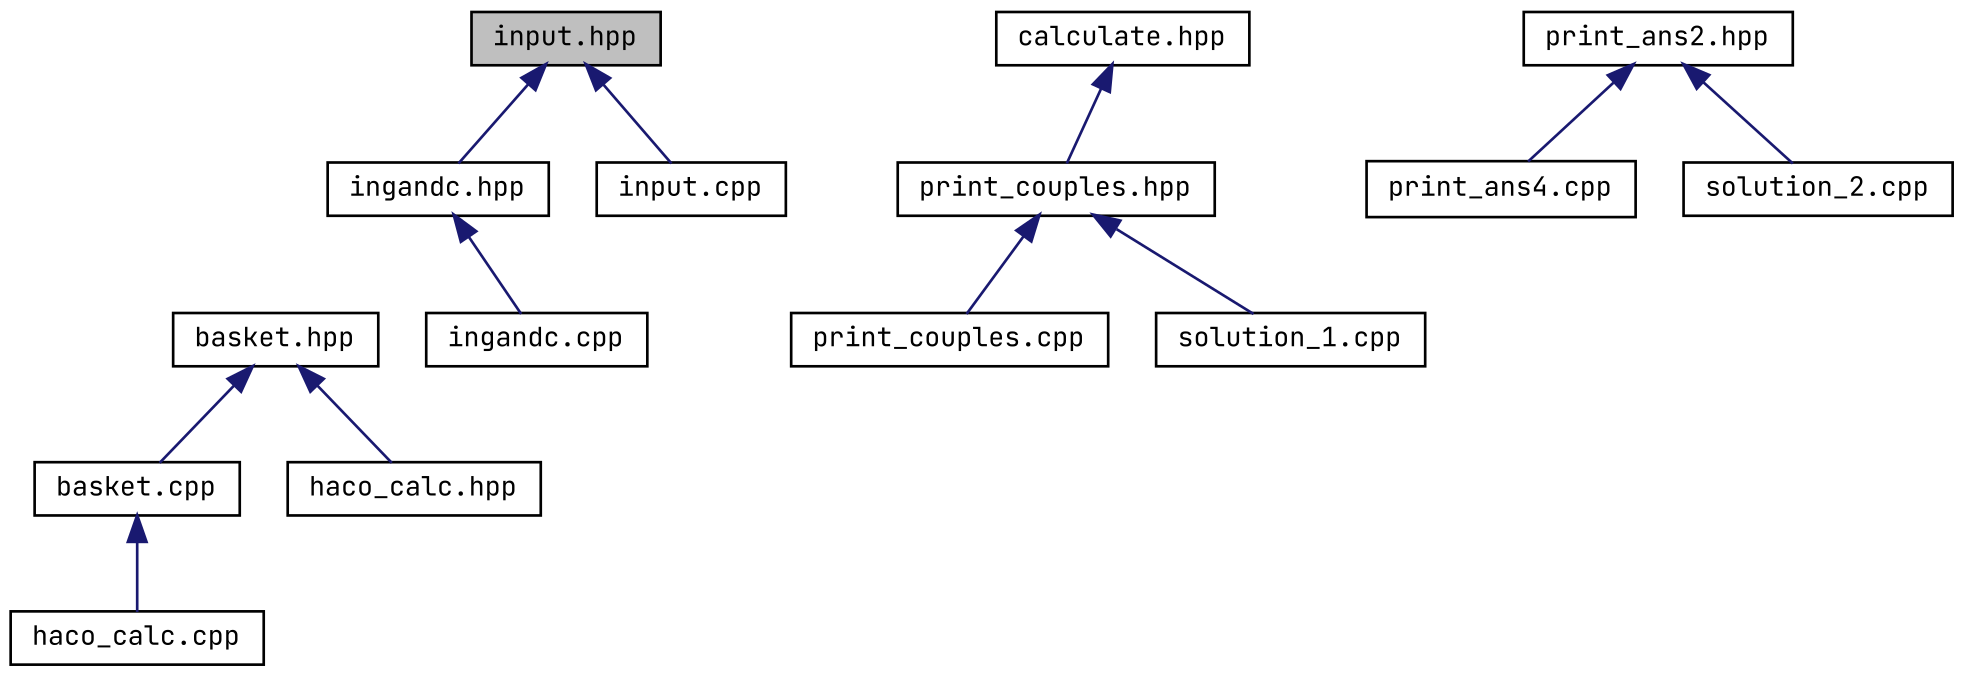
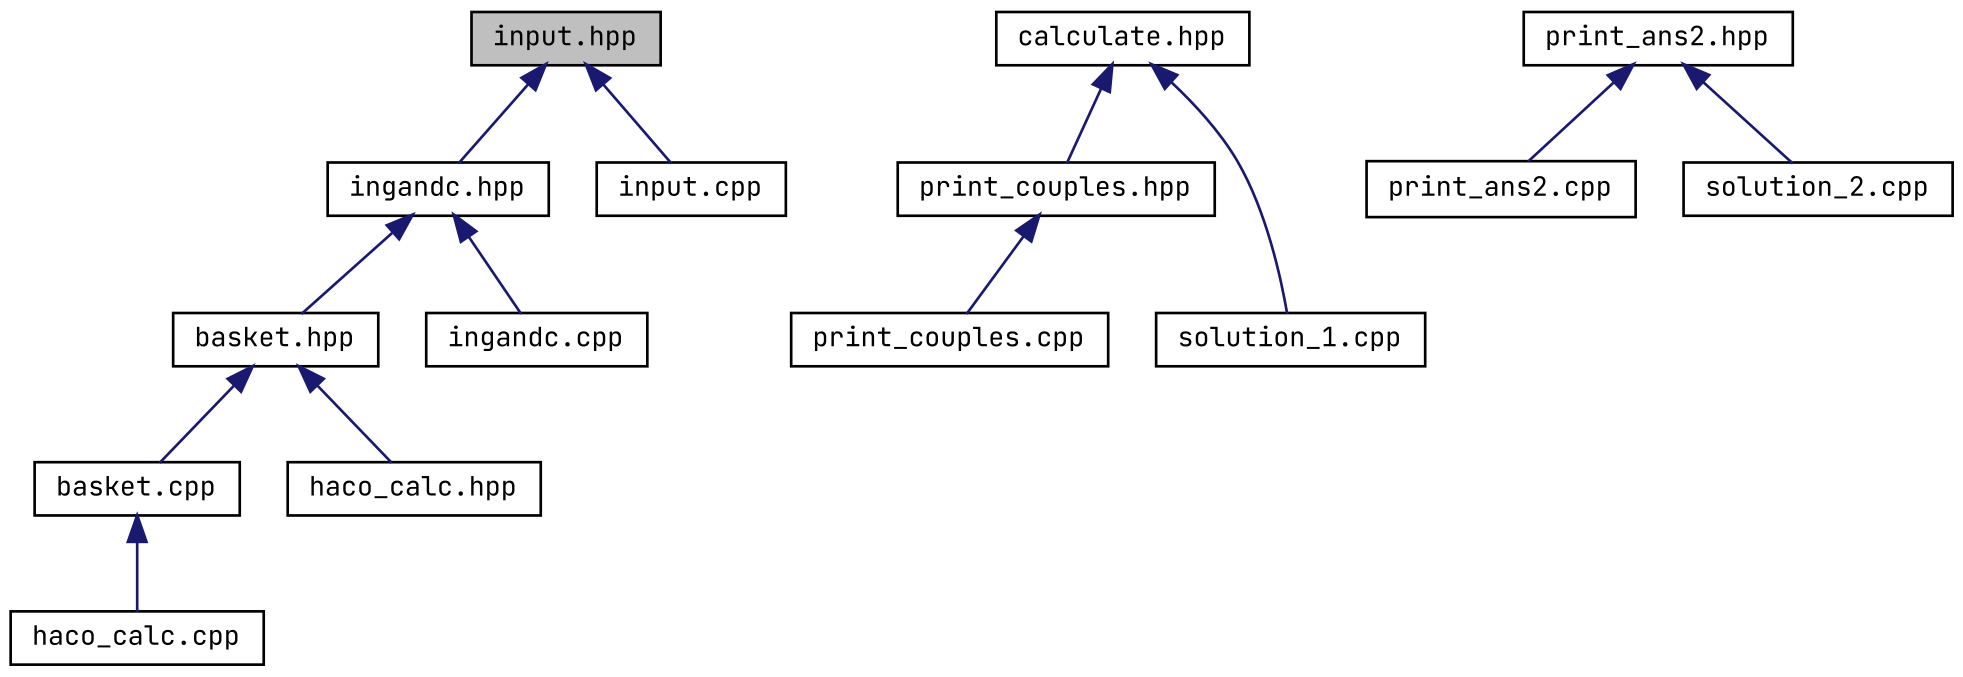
  digraph {
    fontname="JetBrains Mono"
    node [color=black fillcolor=white fontname="JetBrains Mono" fontsize=10 shape=record style=filled]
    edge [color=midnightblue dir=back fontname="JetBrains Mono" fontsize=10 labelfontname=Helvetica labelfontsize=10 style=solid]
    n1 [fillcolor=grey75 fontcolor=black height=0.2 label="input.hpp" width=0.4]
    n2 [height=0.2 label="ingandc.hpp" width=0.4]
    n3 [height=0.2 label="input.cpp" width=0.4]
    n4 [height=0.2 label="basket.hpp" width=0.4]
    n5 [height=0.2 label="ingandc.cpp" width=0.4]
    n6 [height=0.2 label="calculate.hpp" width=0.4]
    n7 [height=0.2 label="print_couples.hpp" width=0.4]
    n8 [height=0.2 label="basket.cpp" width=0.4]
    n9 [height=0.2 label="haco_calc.hpp" width=0.4]
    n10 [height=0.2 label="haco_calc.cpp" width=0.4]
    n11 [height=0.2 label="print_ans2.hpp" width=0.4]
-   n12 [height=0.2 label="print_ans4.cpp" width=0.4]
+   n12 [height=0.2 label="print_ans2.cpp" width=0.4]
    n13 [height=0.2 label="solution_2.cpp" width=0.4]
    n14 [height=0.2 label="print_couples.cpp" width=0.4]
    n15 [height=0.2 label="solution_1.cpp" width=0.4]
    n1 -> n2
    n1 -> n3
+   n2 -> n4
    n2 -> n5
    n4 -> n8
    n4 -> n9
    n6 -> n7
    n7 -> n14
-   n7 -> n15
+   n6 -> n15
    n8 -> n10
    n11 -> n12
    n11 -> n13
  }
